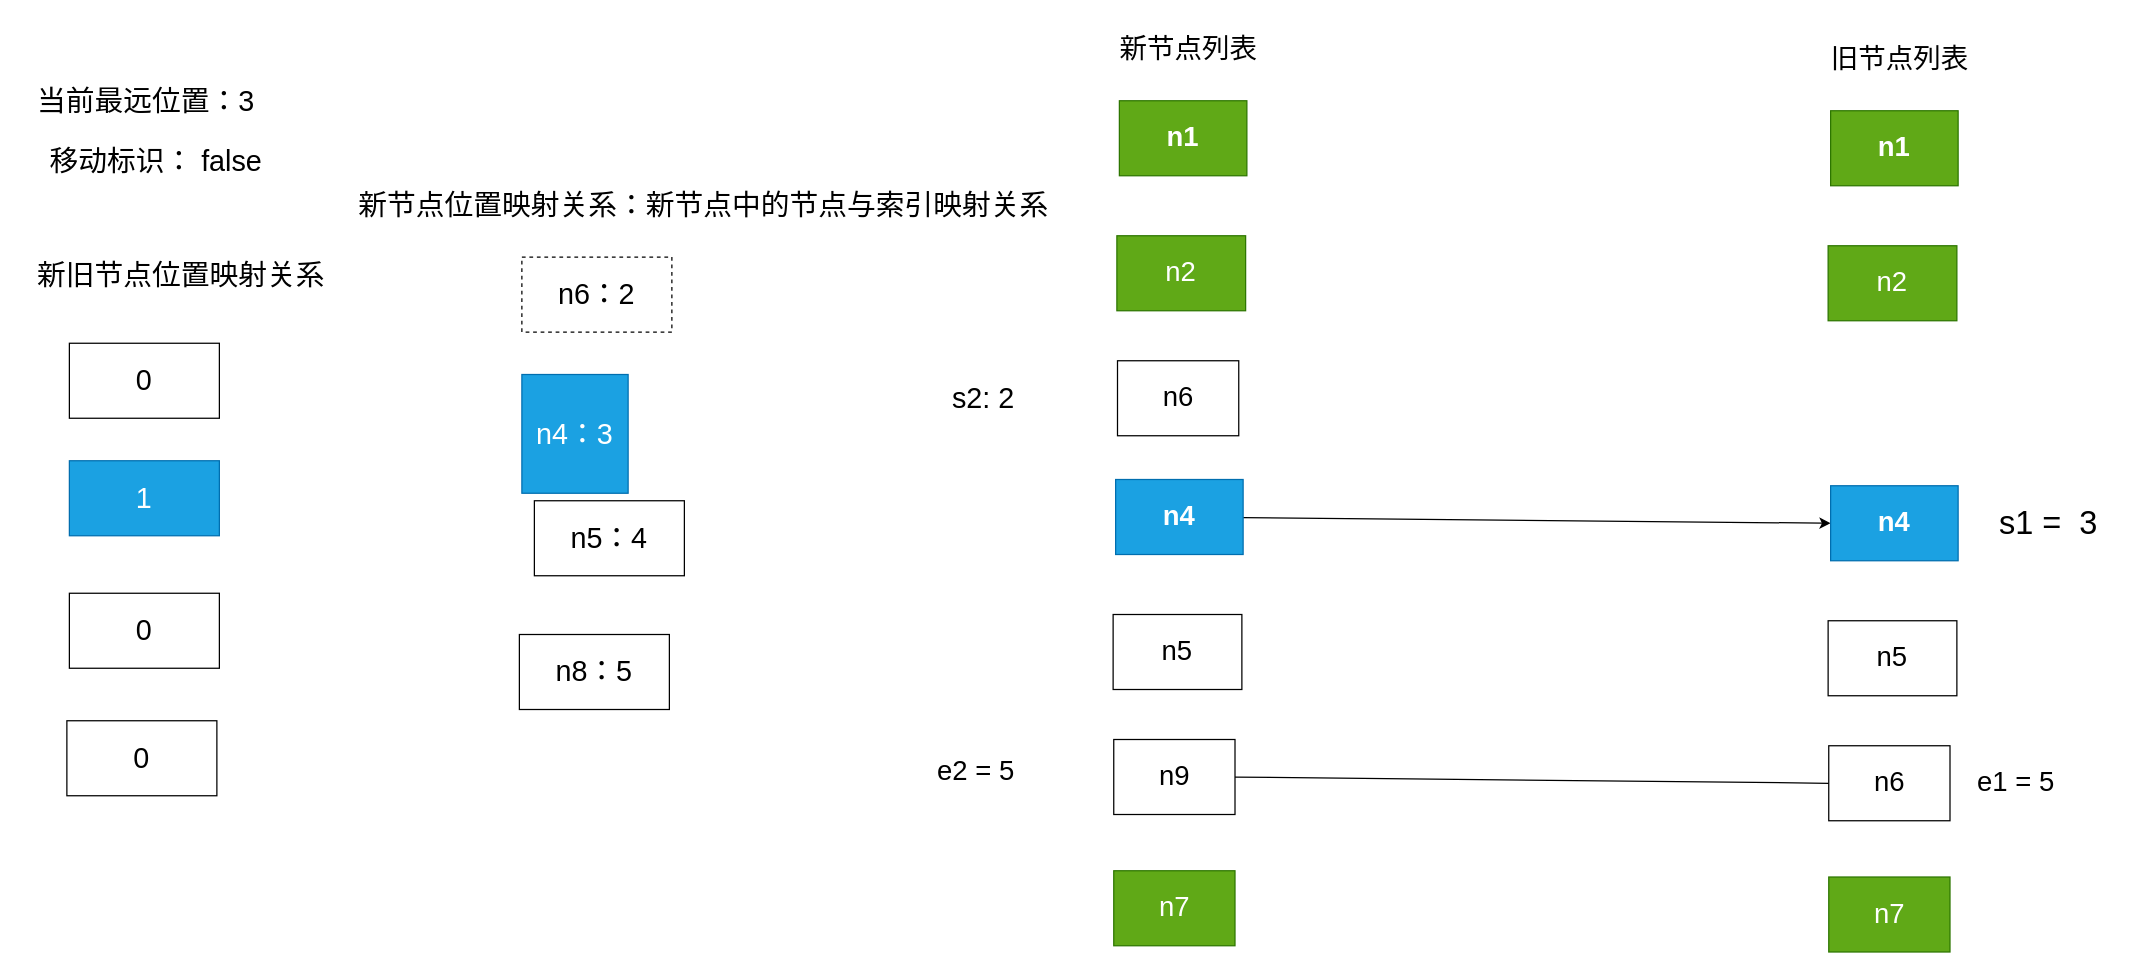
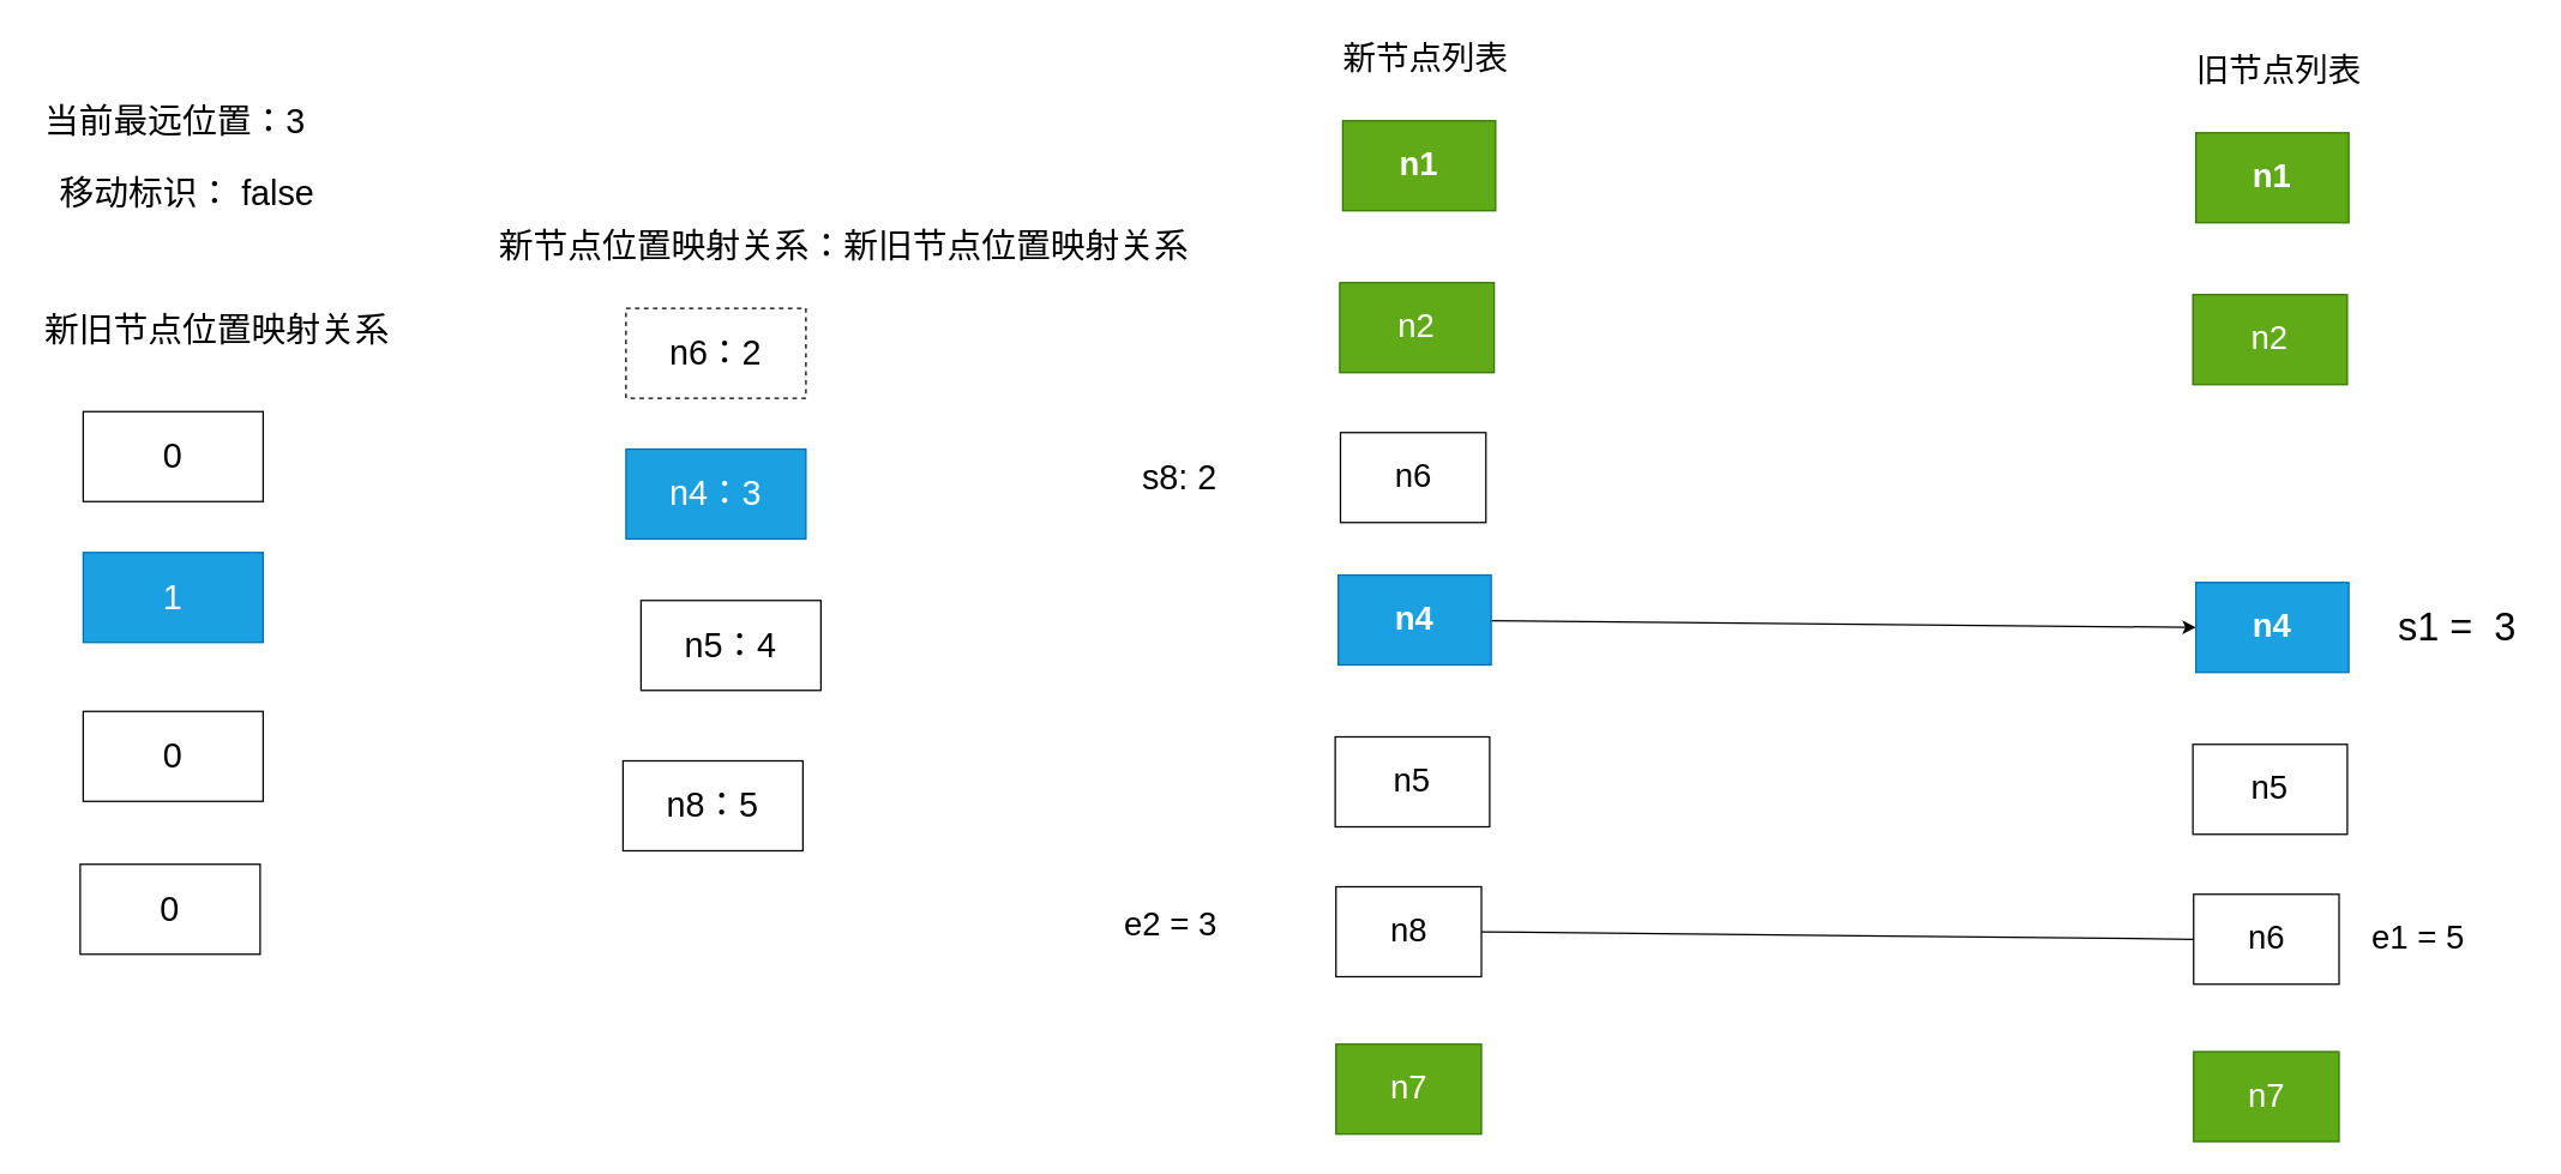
  <mxCell id="0" />
  <mxCell id="1" parent="0" />
  <mxCell id="2" value="n1" style="rounded=0;whiteSpace=wrap;html=1;fontStyle=1;fillColor=#60a917;fontColor=#ffffff;strokeColor=#2D7600;fontSize=22;" parent="1" vertex="1"><mxGeometry x="895" y="80" width="102" height="60" as="geometry" /></mxCell>
  <mxCell id="3" value="新节点列表" style="text;html=1;align=center;verticalAlign=middle;resizable=0;points=[];autosize=1;strokeColor=none;fillColor=none;fontSize=22;" parent="1" vertex="1"><mxGeometry x="886" y="20" width="128" height="38" as="geometry" /></mxCell>
  <mxCell id="4" value="n2" style="rounded=0;whiteSpace=wrap;html=1;fillColor=#60a917;fontColor=#ffffff;strokeColor=#2D7600;fontSize=22;" parent="1" vertex="1"><mxGeometry x="893" y="188" width="103" height="60" as="geometry" /></mxCell>
  <mxCell id="5" value="n6" style="rounded=0;whiteSpace=wrap;html=1;fontSize=22;" parent="1" vertex="1"><mxGeometry x="893.5" y="288" width="97" height="60" as="geometry" /></mxCell>
  <mxCell id="6" style="edgeStyle=none;html=1;entryX=0;entryY=0.5;entryDx=0;entryDy=0;" edge="1" parent="1" source="7" target="14"><mxGeometry relative="1" as="geometry" /></mxCell>
  <mxCell id="7" value="n4" style="rounded=0;whiteSpace=wrap;html=1;fontStyle=1;fontSize=22;fillColor=#1ba1e2;fontColor=#ffffff;strokeColor=#006EAF;" parent="1" vertex="1"><mxGeometry x="892" y="383" width="102" height="60" as="geometry" /></mxCell>
  <mxCell id="8" value="n5" style="rounded=0;whiteSpace=wrap;html=1;fontSize=22;" parent="1" vertex="1"><mxGeometry x="890" y="491" width="103" height="60" as="geometry" /></mxCell>
- <mxCell id="9" value="n9" style="rounded=0;whiteSpace=wrap;html=1;fontSize=22;" parent="1" vertex="1"><mxGeometry x="890.5" y="591" width="97" height="60" as="geometry" /></mxCell>
+ <mxCell id="9" value="n8" style="rounded=0;whiteSpace=wrap;html=1;fontSize=22;" parent="1" vertex="1"><mxGeometry x="890.5" y="591" width="97" height="60" as="geometry" /></mxCell>
  <mxCell id="10" value="n7" style="rounded=0;whiteSpace=wrap;html=1;fontSize=22;fillColor=#60a917;fontColor=#ffffff;strokeColor=#2D7600;" parent="1" vertex="1"><mxGeometry x="890.5" y="696" width="97" height="60" as="geometry" /></mxCell>
  <mxCell id="11" value="n1" style="rounded=0;whiteSpace=wrap;html=1;fontStyle=1;fillColor=#60a917;fontColor=#ffffff;strokeColor=#2D7600;fontSize=22;" parent="1" vertex="1"><mxGeometry x="1464" y="88" width="102" height="60" as="geometry" /></mxCell>
  <mxCell id="12" value="旧节点列表" style="text;html=1;align=center;verticalAlign=middle;resizable=0;points=[];autosize=1;strokeColor=none;fillColor=none;fontSize=22;" parent="1" vertex="1"><mxGeometry x="1455" y="28" width="128" height="38" as="geometry" /></mxCell>
  <mxCell id="13" value="n2" style="rounded=0;whiteSpace=wrap;html=1;fillColor=#60a917;fontColor=#ffffff;strokeColor=#2D7600;fontSize=22;" parent="1" vertex="1"><mxGeometry x="1462" y="196" width="103" height="60" as="geometry" /></mxCell>
  <mxCell id="14" value="n4" style="rounded=0;whiteSpace=wrap;html=1;fontStyle=1;fontSize=22;fillColor=#1ba1e2;fontColor=#ffffff;strokeColor=#006EAF;" parent="1" vertex="1"><mxGeometry x="1464" y="388" width="102" height="60" as="geometry" /></mxCell>
  <mxCell id="15" value="n5" style="rounded=0;whiteSpace=wrap;html=1;fontSize=22;" parent="1" vertex="1"><mxGeometry x="1462" y="496" width="103" height="60" as="geometry" /></mxCell>
  <mxCell id="16" value="n6" style="rounded=0;whiteSpace=wrap;html=1;fontSize=22;" parent="1" vertex="1"><mxGeometry x="1462.5" y="596" width="97" height="60" as="geometry" /></mxCell>
  <mxCell id="17" value="n7" style="rounded=0;whiteSpace=wrap;html=1;fontSize=22;fillColor=#60a917;fontColor=#ffffff;strokeColor=#2D7600;" parent="1" vertex="1"><mxGeometry x="1462.5" y="701" width="97" height="60" as="geometry" /></mxCell>
  <mxCell id="18" value="e1 = 5" style="text;html=1;align=center;verticalAlign=middle;resizable=0;points=[];autosize=1;strokeColor=none;fillColor=none;fontSize=22;" parent="1" vertex="1"><mxGeometry x="1572" y="607" width="80" height="38" as="geometry" /></mxCell>
- <mxCell id="19" value="e2 = 5" style="text;html=1;align=center;verticalAlign=middle;resizable=0;points=[];autosize=1;strokeColor=none;fillColor=none;fontSize=22;" parent="1" vertex="1"><mxGeometry x="740" y="598" width="80" height="38" as="geometry" /></mxCell>
+ <mxCell id="19" value="e2 = 3" style="text;html=1;align=center;verticalAlign=middle;resizable=0;points=[];autosize=1;strokeColor=none;fillColor=none;fontSize=22;" parent="1" vertex="1"><mxGeometry x="740" y="598" width="80" height="38" as="geometry" /></mxCell>
  <mxCell id="20" value="" style="endArrow=none;html=1;fontSize=22;entryX=0;entryY=0.5;entryDx=0;entryDy=0;exitX=1;exitY=0.5;exitDx=0;exitDy=0;" parent="1" source="9" target="16" edge="1"><mxGeometry width="50" height="50" relative="1" as="geometry"><mxPoint x="661" y="633" as="sourcePoint" /><mxPoint x="1462" y="633" as="targetPoint" /></mxGeometry></mxCell>
- <mxCell id="21" value="新节点位置映射关系：新节点中的节点与索引映射关系" style="text;html=1;align=center;verticalAlign=middle;resizable=0;points=[];autosize=1;strokeColor=none;fillColor=none;fontSize=23;" parent="1" vertex="1"><mxGeometry x="277" y="144" width="570" height="40" as="geometry" /></mxCell>
+ <mxCell id="21" value="新节点位置映射关系：新旧节点位置映射关系" style="text;html=1;align=center;verticalAlign=middle;resizable=0;points=[];autosize=1;strokeColor=none;fillColor=none;fontSize=23;" parent="1" vertex="1"><mxGeometry x="277" y="144" width="570" height="40" as="geometry" /></mxCell>
  <mxCell id="22" value="n6：2" style="rounded=0;whiteSpace=wrap;html=1;fontSize=23;dashed=1;" parent="1" vertex="1"><mxGeometry x="417" y="205" width="120" height="60" as="geometry" /></mxCell>
- <mxCell id="23" value="n4：3" style="rounded=0;whiteSpace=wrap;html=1;fontSize=23;fillColor=#1ba1e2;fontColor=#ffffff;strokeColor=#006EAF;" parent="1" vertex="1"><mxGeometry x="417" y="299" width="85" height="95" as="geometry" /></mxCell>
+ <mxCell id="23" value="n4：3" style="rounded=0;whiteSpace=wrap;html=1;fontSize=23;fillColor=#1ba1e2;fontColor=#ffffff;strokeColor=#006EAF;" parent="1" vertex="1"><mxGeometry x="417" y="299" width="120" height="60" as="geometry" /></mxCell>
  <mxCell id="24" value="n5：4" style="rounded=0;whiteSpace=wrap;html=1;fontSize=23;" parent="1" vertex="1"><mxGeometry x="427" y="400" width="120" height="60" as="geometry" /></mxCell>
  <mxCell id="25" value="n8：5" style="rounded=0;whiteSpace=wrap;html=1;fontSize=23;" parent="1" vertex="1"><mxGeometry x="415" y="507" width="120" height="60" as="geometry" /></mxCell>
- <mxCell id="26" value="s2: 2" style="text;html=1;align=center;verticalAlign=middle;resizable=0;points=[];autosize=1;strokeColor=none;fillColor=none;fontSize=23;" parent="1" vertex="1"><mxGeometry x="752" y="298" width="68" height="40" as="geometry" /></mxCell>
+ <mxCell id="26" value="s8: 2" style="text;html=1;align=center;verticalAlign=middle;resizable=0;points=[];autosize=1;strokeColor=none;fillColor=none;fontSize=23;" parent="1" vertex="1"><mxGeometry x="752" y="298" width="68" height="40" as="geometry" /></mxCell>
  <mxCell id="27" value="当前最远位置：3" style="text;html=1;align=center;verticalAlign=middle;resizable=0;points=[];autosize=1;strokeColor=none;fillColor=none;fontSize=23;" parent="1" vertex="1"><mxGeometry x="20" y="61" width="192" height="40" as="geometry" /></mxCell>
  <mxCell id="28" value="移动标识： false" style="text;html=1;align=center;verticalAlign=middle;resizable=0;points=[];autosize=1;strokeColor=none;fillColor=none;fontSize=23;" parent="1" vertex="1"><mxGeometry x="30" y="109" width="188" height="40" as="geometry" /></mxCell>
  <mxCell id="29" value="新旧节点位置映射关系" style="text;html=1;align=center;verticalAlign=middle;resizable=0;points=[];autosize=1;strokeColor=none;fillColor=none;fontSize=23;" parent="1" vertex="1"><mxGeometry x="20" y="200" width="248" height="40" as="geometry" /></mxCell>
  <mxCell id="30" value="0" style="rounded=0;whiteSpace=wrap;html=1;fontSize=23;" parent="1" vertex="1"><mxGeometry x="55" y="274" width="120" height="60" as="geometry" /></mxCell>
  <mxCell id="31" value="1" style="rounded=0;whiteSpace=wrap;html=1;fontSize=23;fillColor=#1ba1e2;fontColor=#ffffff;strokeColor=#006EAF;" parent="1" vertex="1"><mxGeometry x="55" y="368" width="120" height="60" as="geometry" /></mxCell>
  <mxCell id="32" value="0" style="rounded=0;whiteSpace=wrap;html=1;fontSize=23;" parent="1" vertex="1"><mxGeometry x="55" y="474" width="120" height="60" as="geometry" /></mxCell>
  <mxCell id="33" value="0" style="rounded=0;whiteSpace=wrap;html=1;fontSize=23;" parent="1" vertex="1"><mxGeometry x="53" y="576" width="120" height="60" as="geometry" /></mxCell>
  <mxCell id="34" value="s1 =&amp;nbsp; 3" style="text;html=1;align=center;verticalAlign=middle;resizable=0;points=[];autosize=1;strokeColor=none;fillColor=none;fontSize=26;" parent="1" vertex="1"><mxGeometry x="1589" y="396.5" width="97" height="43" as="geometry" /></mxCell>
